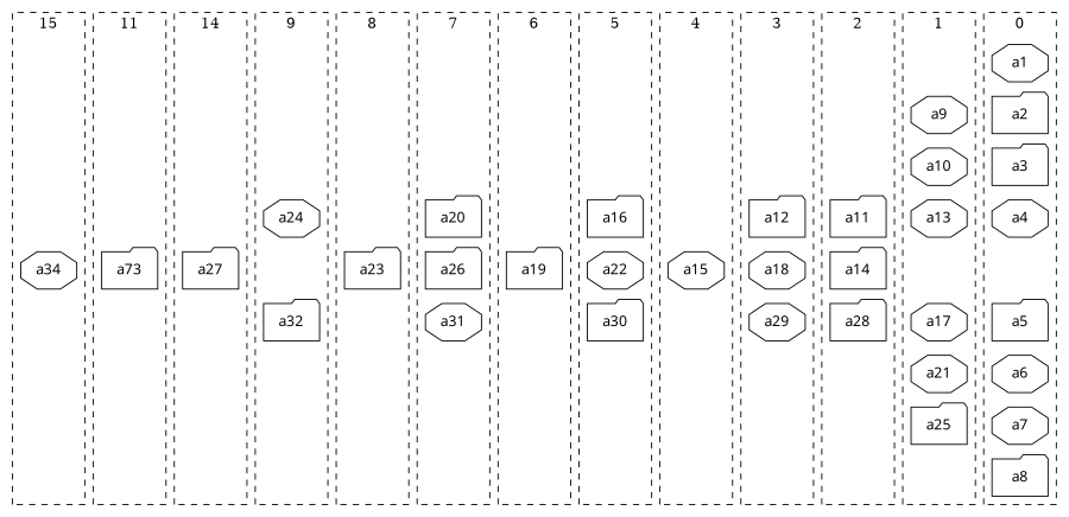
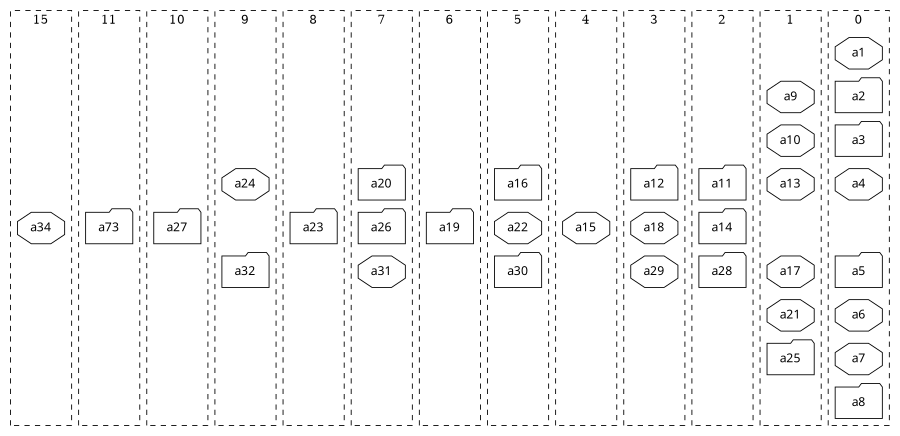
  digraph {
    compound=true
    nodesep=0.1
    rankdir=TB
    ranksep=0.2
    style=dashed
    node [fixedsize=true fontname="Times New Roman" fontsize=14 margin=".1,.01" shape=circle style=invis]
    edge [style=invis]
    a34 [shape=octagon style=black]
    ga5
    ga1
    ga2
    ga3
    ga4
    ga6
    ga7
    ga8
    n10 [label=a73 shape=folder style=black]
    gb5
    gb1
    gb2
    gb3
    gb4
    gb6
    gb7
    gb8
    a27 [shape=folder style=black]
    g5
    g1
    g2
    g3
    g4
    g6
    g7
    g8
    a24 [shape=octagon style=black]
    ed5
    a32 [shape=folder style=black]
    ed6
    ed1
    ed2
    ed3
    ed7
    ed8
    a23 [shape=folder style=black]
    ec5
    ec1
    ec2
    ec3
    ec4
    ec6
    ec7
    ec8
    a20 [shape=folder style=black]
    a26 [shape=folder style=black]
    a31 [shape=octagon style=black]
    eb6
    eb1
    eb2
    eb3
    eb7
    eb8
    a19 [shape=folder style=black]
    ea5
    ea1
    ea2
    ea3
    ea4
    ea6
    ea7
    ea8
    a16 [shape=folder style=black]
    a22 [shape=octagon style=black]
    a30 [shape=folder style=black]
    f4
    f1
    f2
    f3
    f5
    f6
    a15 [shape=octagon style=black]
    e5
    e1
    e2
    e3
    e4
    e6
    e7
    e8
    d1
    d2
    d3
    a12 [shape=folder style=""]
    d4
    d5
    d6
    a18 [shape=octagon style=""]
    a29 [shape=octagon style=""]
    c1
    c2
    c3
    a11 [shape=folder style=""]
    c4
    c5
    c6
    a14 [shape=folder style=""]
    a28 [shape=folder style=""]
    b1
    a9 [shape=octagon style=""]
    b2
    b3
    a17 [shape=octagon style=""]
    a10 [shape=octagon style=""]
    a13 [shape=octagon style=""]
    a21 [shape=octagon style=""]
    a25 [shape=folder style=""]
    _a0
    a5 [shape=folder style=""]
    a1 [shape=octagon style=""]
    a2 [shape=folder style=""]
    a3 [shape=folder style=""]
    a4 [shape=octagon style=""]
    a6 [shape=octagon style=""]
    a7 [shape=octagon style=""]
    a8 [shape=folder style=""]
    subgraph cluster_1 {
      label=15
      a34
      ga5
      ga1
      ga2
      ga3
      ga4
      ga6
      ga7
      ga8
    }
    subgraph cluster_2 {
      label=11
      n10
      gb5
      gb1
      gb2
      gb3
      gb4
      gb6
      gb7
      gb8
    }
    subgraph cluster_3 {
-     label=14
+     label=10
      a27
      g5
      g1
      g2
      g3
      g4
      g6
      g7
      g8
    }
    subgraph cluster_4 {
      label=9
      a24
      ed5
      a32
      ed6
      ed1
      ed2
      ed3
      ed7
      ed8
    }
    subgraph cluster_5 {
      label=8
      a23
      ec5
      ec1
      ec2
      ec3
      ec4
      ec6
      ec7
      ec8
    }
    subgraph cluster_6 {
      label=7
      a20
      a26
      a31
      eb6
      eb1
      eb2
      eb3
      eb7
      eb8
    }
    subgraph cluster_7 {
      label=6
      a19
      ea5
      ea1
      ea2
      ea3
      ea4
      ea6
      ea7
      ea8
    }
    subgraph cluster_8 {
      label=5
      a16
      a22
      a30
      f4
      f1
      f2
      f3
      f5
      f6
    }
    subgraph cluster_9 {
      label=4
      a15
      e5
      e1
      e2
      e3
      e4
      e6
      e7
      e8
    }
    subgraph cluster_10 {
      label=3
      d1
      d2
      d3
      a12
      d4
      d5
      d6
      a18
      a29
    }
    subgraph cluster_11 {
      label=2
      c1
      c2
      c3
      a11
      c4
      c5
      c6
      a14
      a28
    }
    subgraph cluster_12 {
      label=1
      b1
      a9
      b2
      b3
      a17
      a10
      a13
      a21
      a25
    }
    subgraph cluster_13 {
      label=0
      _a0
      a5
      a1
      a2
      a3
      a4
      a6
      a7
      a8
    }
    a34 -> ga5
    ga5 -> ga6
    ga1 -> ga2
    ga2 -> ga3
    ga3 -> ga4
    ga4 -> a34
    ga6 -> ga7
    ga7 -> ga8
    n10 -> gb5
    gb5 -> gb6
    gb1 -> gb2
    gb2 -> gb3
    gb3 -> gb4
    gb4 -> n10
    gb6 -> gb7
    gb7 -> gb8
    a27 -> g5
    g5 -> g6
    g1 -> g2
    g2 -> g3
    g3 -> g4
    g4 -> a27
    g6 -> g7
    g7 -> g8
    a24 -> ed5
    ed5 -> a32
    a32 -> ed6
    ed6 -> ed7
    ed1 -> ed2
    ed2 -> ed3
    ed3 -> a24
    ed7 -> ed8
    a23 -> ec5
    ec5 -> ec6
    ec1 -> ec2
    ec2 -> ec3
    ec3 -> ec4
    ec4 -> a23
    ec6 -> ec7
    ec7 -> ec8
    a20 -> a26
    a26 -> a31
    a31 -> eb6
    eb6 -> eb7
    eb1 -> eb2
    eb2 -> eb3
    eb3 -> a20
    eb7 -> eb8
    a19 -> ea5
    ea5 -> ea6
    ea1 -> ea2
    ea2 -> ea3
    ea3 -> ea4
    ea4 -> a19
    ea6 -> ea7
    ea7 -> ea8
    a16 -> a22
    a22 -> a30
    a30 -> f4
    f4 -> f5
    f1 -> f2
    f2 -> f3
    f3 -> a16
    f5 -> f6
    a15 -> e5
    e5 -> e6
    e1 -> e2
    e2 -> e3
    e3 -> e4
    e4 -> a15
    e6 -> e7
    e7 -> e8
    d1 -> d2
    d2 -> d3
    d3 -> a12
    a12 -> a18
    d4 -> d5
    d5 -> d6
    a18 -> a29
    a29 -> d4
    c1 -> c2
    c2 -> c3
    c3 -> a11
    a11 -> a14
    c4 -> c5
    c5 -> c6
    a14 -> a28
    a28 -> c4
    b1 -> a9
    a9 -> a10
    b3 -> a17
    a17 -> a21
    a10 -> a13
    a13 -> b3
    a21 -> a25
    a25 -> b2
    _a0 -> a5
    a5 -> a6
    a1 -> a2
    a2 -> a3
    a3 -> a4
    a4 -> _a0
    a6 -> a7
    a7 -> a8
  }
